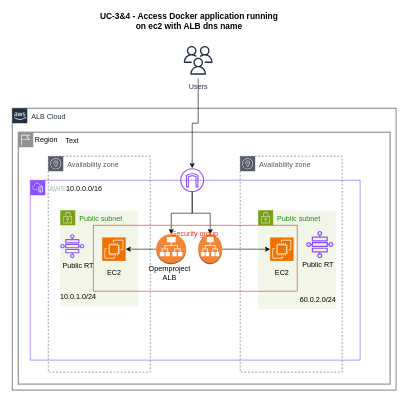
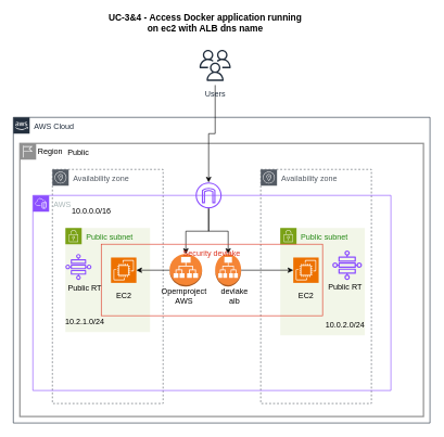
  <mxCell id="0" />
  <mxCell id="1" parent="0" />
- <mxCell id="2" value="ALB Cloud" style="points=[[0,0],[0.25,0],[0.5,0],[0.75,0],[1,0],[1,0.25],[1,0.5],[1,0.75],[1,1],[0.75,1],[0.5,1],[0.25,1],[0,1],[0,0.75],[0,0.5],[0,0.25]];outlineConnect=0;gradientColor=none;html=1;whiteSpace=wrap;fontSize=12;fontStyle=0;container=1;pointerEvents=0;collapsible=0;recursiveResize=0;shape=mxgraph.aws4.group;grIcon=mxgraph.aws4.group_aws_cloud_alt;strokeColor=#232F3E;fillColor=none;verticalAlign=top;align=left;spacingLeft=30;fontColor=#232F3E;dashed=0;" parent="1" vertex="1"><mxGeometry x="20" y="180" width="640" height="470" as="geometry" /></mxCell>
+ <mxCell id="2" value="AWS Cloud" style="points=[[0,0],[0.25,0],[0.5,0],[0.75,0],[1,0],[1,0.25],[1,0.5],[1,0.75],[1,1],[0.75,1],[0.5,1],[0.25,1],[0,1],[0,0.75],[0,0.5],[0,0.25]];outlineConnect=0;gradientColor=none;html=1;whiteSpace=wrap;fontSize=12;fontStyle=0;container=1;pointerEvents=0;collapsible=0;recursiveResize=0;shape=mxgraph.aws4.group;grIcon=mxgraph.aws4.group_aws_cloud_alt;strokeColor=#232F3E;fillColor=none;verticalAlign=top;align=left;spacingLeft=30;fontColor=#232F3E;dashed=0;" parent="1" vertex="1"><mxGeometry x="20" y="180" width="640" height="470" as="geometry" /></mxCell>
  <mxCell id="3" value="Region" style="shape=mxgraph.ibm.box;prType=region;fontStyle=0;verticalAlign=top;align=left;spacingLeft=32;spacingTop=4;fillColor=none;rounded=0;whiteSpace=wrap;html=1;strokeColor=#919191;strokeWidth=2;dashed=0;container=1;spacing=-4;collapsible=0;expand=0;recursiveResize=0;" parent="2" vertex="1"><mxGeometry x="10" y="40" width="620" height="420" as="geometry" /></mxCell>
  <mxCell id="4" value="Availability zone" style="sketch=0;outlineConnect=0;gradientColor=none;html=1;whiteSpace=wrap;fontSize=12;fontStyle=0;shape=mxgraph.aws4.group;grIcon=mxgraph.aws4.group_availability_zone;strokeColor=#545B64;fillColor=none;verticalAlign=top;align=left;spacingLeft=30;fontColor=#545B64;dashed=1;" parent="3" vertex="1"><mxGeometry x="50" y="40" width="170" height="360" as="geometry" /></mxCell>
  <mxCell id="5" value="Availability zone" style="sketch=0;outlineConnect=0;gradientColor=none;html=1;whiteSpace=wrap;fontSize=12;fontStyle=0;shape=mxgraph.aws4.group;grIcon=mxgraph.aws4.group_availability_zone;strokeColor=#545B64;fillColor=none;verticalAlign=top;align=left;spacingLeft=30;fontColor=#545B64;dashed=1;" parent="3" vertex="1"><mxGeometry x="370" y="40" width="170" height="360" as="geometry" /></mxCell>
  <mxCell id="6" value="AWS" style="points=[[0,0],[0.25,0],[0.5,0],[0.75,0],[1,0],[1,0.25],[1,0.5],[1,0.75],[1,1],[0.75,1],[0.5,1],[0.25,1],[0,1],[0,0.75],[0,0.5],[0,0.25]];outlineConnect=0;gradientColor=none;html=1;whiteSpace=wrap;fontSize=12;fontStyle=0;container=1;pointerEvents=0;collapsible=0;recursiveResize=0;shape=mxgraph.aws4.group;grIcon=mxgraph.aws4.group_vpc2;strokeColor=#8C4FFF;fillColor=none;verticalAlign=top;align=left;spacingLeft=30;fontColor=#AAB7B8;dashed=0;" parent="3" vertex="1"><mxGeometry x="20" y="80" width="550" height="300" as="geometry" /></mxCell>
  <mxCell id="7" value="Public subnet" style="points=[[0,0],[0.25,0],[0.5,0],[0.75,0],[1,0],[1,0.25],[1,0.5],[1,0.75],[1,1],[0.75,1],[0.5,1],[0.25,1],[0,1],[0,0.75],[0,0.5],[0,0.25]];outlineConnect=0;gradientColor=none;html=1;whiteSpace=wrap;fontSize=12;fontStyle=0;container=1;pointerEvents=0;collapsible=0;recursiveResize=0;shape=mxgraph.aws4.group;grIcon=mxgraph.aws4.group_security_group;grStroke=0;strokeColor=#7AA116;fillColor=#F2F6E8;verticalAlign=top;align=left;spacingLeft=30;fontColor=#248814;dashed=0;" parent="6" vertex="1"><mxGeometry x="50" y="50" width="130" height="160" as="geometry" /></mxCell>
  <mxCell id="8" value="" style="sketch=0;points=[[0,0,0],[0.25,0,0],[0.5,0,0],[0.75,0,0],[1,0,0],[0,1,0],[0.25,1,0],[0.5,1,0],[0.75,1,0],[1,1,0],[0,0.25,0],[0,0.5,0],[0,0.75,0],[1,0.25,0],[1,0.5,0],[1,0.75,0]];outlineConnect=0;fontColor=#232F3E;fillColor=#ED7100;strokeColor=#ffffff;dashed=0;verticalLabelPosition=bottom;verticalAlign=top;align=center;html=1;fontSize=12;fontStyle=0;aspect=fixed;shape=mxgraph.aws4.resourceIcon;resIcon=mxgraph.aws4.ec2;" parent="7" vertex="1"><mxGeometry x="70" y="45.5" width="39" height="39" as="geometry" /></mxCell>
  <mxCell id="9" value="Public subnet" style="points=[[0,0],[0.25,0],[0.5,0],[0.75,0],[1,0],[1,0.25],[1,0.5],[1,0.75],[1,1],[0.75,1],[0.5,1],[0.25,1],[0,1],[0,0.75],[0,0.5],[0,0.25]];outlineConnect=0;gradientColor=none;html=1;whiteSpace=wrap;fontSize=12;fontStyle=0;container=1;pointerEvents=0;collapsible=0;recursiveResize=0;shape=mxgraph.aws4.group;grIcon=mxgraph.aws4.group_security_group;grStroke=0;strokeColor=#7AA116;fillColor=#F2F6E8;verticalAlign=top;align=left;spacingLeft=30;fontColor=#248814;dashed=0;" parent="6" vertex="1"><mxGeometry x="380" y="50" width="130" height="165" as="geometry" /></mxCell>
- <mxCell id="10" value="60.0.2.0/24" style="text;html=1;align=center;verticalAlign=middle;whiteSpace=wrap;rounded=0;" vertex="1" parent="9"><mxGeometry x="70" y="135" width="60" height="30" as="geometry" /></mxCell>
+ <mxCell id="10" value="10.0.2.0/24" style="text;html=1;align=center;verticalAlign=middle;whiteSpace=wrap;rounded=0;" vertex="1" parent="9"><mxGeometry x="70" y="135" width="60" height="30" as="geometry" /></mxCell>
  <mxCell id="11" style="edgeStyle=orthogonalEdgeStyle;rounded=0;orthogonalLoop=1;jettySize=auto;html=1;" edge="1" parent="6" source="12" target="16"><mxGeometry relative="1" as="geometry" /></mxCell>
  <mxCell id="12" value="" style="sketch=0;outlineConnect=0;fontColor=#232F3E;gradientColor=none;fillColor=#8C4FFF;strokeColor=none;dashed=0;verticalLabelPosition=bottom;verticalAlign=top;align=center;html=1;fontSize=12;fontStyle=0;aspect=fixed;pointerEvents=1;shape=mxgraph.aws4.internet_gateway;" parent="6" vertex="1"><mxGeometry x="250" y="-20" width="40" height="40" as="geometry" /></mxCell>
  <mxCell id="13" value="" style="outlineConnect=0;dashed=0;verticalLabelPosition=bottom;verticalAlign=top;align=center;html=1;shape=mxgraph.aws3.application_load_balancer;fillColor=#F58534;gradientColor=none;" parent="6" vertex="1"><mxGeometry x="210" y="90" width="50" height="50" as="geometry" /></mxCell>
  <mxCell id="14" value="" style="edgeStyle=orthogonalEdgeStyle;rounded=0;orthogonalLoop=1;jettySize=auto;html=1;" parent="6" source="13" target="8" edge="1"><mxGeometry relative="1" as="geometry" /></mxCell>
  <mxCell id="15" value="" style="edgeStyle=orthogonalEdgeStyle;rounded=0;orthogonalLoop=1;jettySize=auto;html=1;" parent="6" source="12" target="13" edge="1"><mxGeometry relative="1" as="geometry" /></mxCell>
  <mxCell id="16" value="" style="outlineConnect=0;dashed=0;verticalLabelPosition=bottom;verticalAlign=top;align=center;html=1;shape=mxgraph.aws3.application_load_balancer;fillColor=#F58536;gradientColor=none;" vertex="1" parent="6"><mxGeometry x="280" y="90" width="40" height="50" as="geometry" /></mxCell>
- <mxCell id="17" value="Security group" style="fillColor=none;strokeColor=#DD3522;verticalAlign=top;fontStyle=0;fontColor=#DD3522;whiteSpace=wrap;html=1;" parent="6" vertex="1"><mxGeometry x="105" y="75" width="340" height="110" as="geometry" /></mxCell>
- <mxCell id="18" value="Opernproject ALB" style="text;html=1;align=center;verticalAlign=middle;whiteSpace=wrap;rounded=0;" parent="6" vertex="1"><mxGeometry x="200" y="140" width="65" height="30" as="geometry" /></mxCell>
+ <mxCell id="17" value="Security devlake" style="fillColor=none;strokeColor=#DD3522;verticalAlign=top;fontStyle=0;fontColor=#DD3522;whiteSpace=wrap;html=1;" parent="6" vertex="1"><mxGeometry x="105" y="75" width="340" height="110" as="geometry" /></mxCell>
+ <mxCell id="18" value="Opernproject AWS" style="text;html=1;align=center;verticalAlign=middle;whiteSpace=wrap;rounded=0;" parent="6" vertex="1"><mxGeometry x="200" y="140" width="65" height="30" as="geometry" /></mxCell>
+ <mxCell id="19" value="devlake alb" style="text;html=1;align=center;verticalAlign=middle;whiteSpace=wrap;rounded=0;" vertex="1" parent="6"><mxGeometry x="280" y="140" width="60" height="30" as="geometry" /></mxCell>
  <mxCell id="20" value="" style="sketch=0;outlineConnect=0;fontColor=#232F3E;gradientColor=none;fillColor=#8C4FFF;strokeColor=none;dashed=0;verticalLabelPosition=bottom;verticalAlign=top;align=center;html=1;fontSize=12;fontStyle=0;aspect=fixed;pointerEvents=1;shape=mxgraph.aws4.cloud_wan_transit_gateway_route_table_attachment;" parent="3" vertex="1"><mxGeometry x="70" y="170" width="40" height="40" as="geometry" /></mxCell>
  <mxCell id="21" value="" style="sketch=0;points=[[0,0,0],[0.25,0,0],[0.5,0,0],[0.75,0,0],[1,0,0],[0,1,0],[0.25,1,0],[0.5,1,0],[0.75,1,0],[1,1,0],[0,0.25,0],[0,0.5,0],[0,0.75,0],[1,0.25,0],[1,0.5,0],[1,0.75,0]];outlineConnect=0;fontColor=#232F3E;fillColor=#ED7100;strokeColor=#ffffff;dashed=0;verticalLabelPosition=bottom;verticalAlign=top;align=center;html=1;fontSize=12;fontStyle=0;aspect=fixed;shape=mxgraph.aws4.resourceIcon;resIcon=mxgraph.aws4.ec2;" parent="3" vertex="1"><mxGeometry x="420" y="175.5" width="39" height="39" as="geometry" /></mxCell>
  <mxCell id="22" value="" style="sketch=0;outlineConnect=0;fontColor=#232F3E;gradientColor=none;fillColor=#8C4FFF;strokeColor=none;dashed=0;verticalLabelPosition=bottom;verticalAlign=top;align=center;html=1;fontSize=12;fontStyle=0;aspect=fixed;pointerEvents=1;shape=mxgraph.aws4.cloud_wan_transit_gateway_route_table_attachment;" parent="3" vertex="1"><mxGeometry x="480" y="164.5" width="45.5" height="45.5" as="geometry" /></mxCell>
  <mxCell id="23" value="EC2" style="text;html=1;align=center;verticalAlign=middle;whiteSpace=wrap;rounded=0;" parent="3" vertex="1"><mxGeometry x="130" y="220" width="60" height="30" as="geometry" /></mxCell>
  <mxCell id="24" value="EC2" style="text;html=1;align=center;verticalAlign=middle;whiteSpace=wrap;rounded=0;" parent="3" vertex="1"><mxGeometry x="410" y="220" width="60" height="30" as="geometry" /></mxCell>
  <mxCell id="25" value="Public RT" style="text;html=1;align=center;verticalAlign=middle;whiteSpace=wrap;rounded=0;" parent="3" vertex="1"><mxGeometry x="70" y="215" width="60" height="15" as="geometry" /></mxCell>
  <mxCell id="26" value="Public RT" style="text;html=1;align=center;verticalAlign=middle;whiteSpace=wrap;rounded=0;" parent="3" vertex="1"><mxGeometry x="470" y="214.5" width="60" height="15" as="geometry" /></mxCell>
  <mxCell id="27" value="" style="edgeStyle=orthogonalEdgeStyle;rounded=0;orthogonalLoop=1;jettySize=auto;html=1;entryX=0;entryY=0.5;entryDx=0;entryDy=0;entryPerimeter=0;" edge="1" parent="3" source="16" target="21"><mxGeometry relative="1" as="geometry" /></mxCell>
- <mxCell id="28" value="Text" style="text;html=1;align=center;verticalAlign=middle;whiteSpace=wrap;rounded=0;" vertex="1" parent="3"><mxGeometry x="60" width="60" height="30" as="geometry" /></mxCell>
- <mxCell id="29" value="10.0.0.0/16" style="text;html=1;align=center;verticalAlign=middle;whiteSpace=wrap;rounded=0;" vertex="1" parent="3"><mxGeometry x="80" y="80" width="60" height="30" as="geometry" /></mxCell>
- <mxCell id="30" value="10.0.1.0/24" style="text;html=1;align=center;verticalAlign=middle;whiteSpace=wrap;rounded=0;" vertex="1" parent="3"><mxGeometry x="70" y="260" width="60" height="30" as="geometry" /></mxCell>
+ <mxCell id="28" value="Public" style="text;html=1;align=center;verticalAlign=middle;whiteSpace=wrap;rounded=0;" vertex="1" parent="3"><mxGeometry x="60" width="60" height="30" as="geometry" /></mxCell>
+ <mxCell id="29" value="10.0.0.0/16" style="text;html=1;align=center;verticalAlign=middle;whiteSpace=wrap;rounded=0;" vertex="1" parent="3"><mxGeometry x="80" y="90" width="60" height="30" as="geometry" /></mxCell>
+ <mxCell id="30" value="10.2.1.0/24" style="text;html=1;align=center;verticalAlign=middle;whiteSpace=wrap;rounded=0;" vertex="1" parent="3"><mxGeometry x="70" y="260" width="60" height="30" as="geometry" /></mxCell>
  <mxCell id="31" value="" style="edgeStyle=orthogonalEdgeStyle;rounded=0;orthogonalLoop=1;jettySize=auto;html=1;" parent="1" source="32" target="12" edge="1"><mxGeometry relative="1" as="geometry" /></mxCell>
  <mxCell id="32" value="Users" style="sketch=0;outlineConnect=0;fontColor=#232F3E;gradientColor=none;strokeColor=#232F3E;fillColor=#ffffff;dashed=0;verticalLabelPosition=bottom;verticalAlign=top;align=center;html=1;fontSize=12;fontStyle=0;aspect=fixed;shape=mxgraph.aws4.resourceIcon;resIcon=mxgraph.aws4.users;" parent="1" vertex="1"><mxGeometry x="290" y="70" width="80" height="60" as="geometry" /></mxCell>
  <mxCell id="33" value="&lt;b&gt;&lt;font style=&quot;font-size: 14px;&quot;&gt;UC-3&amp;amp;4 - Access Docker application running on ec2 with ALB dns name&lt;/font&gt;&lt;/b&gt;" style="text;html=1;align=center;verticalAlign=middle;whiteSpace=wrap;rounded=0;" parent="1" vertex="1"><mxGeometry x="160" y="20" width="310" height="30" as="geometry" /></mxCell>
